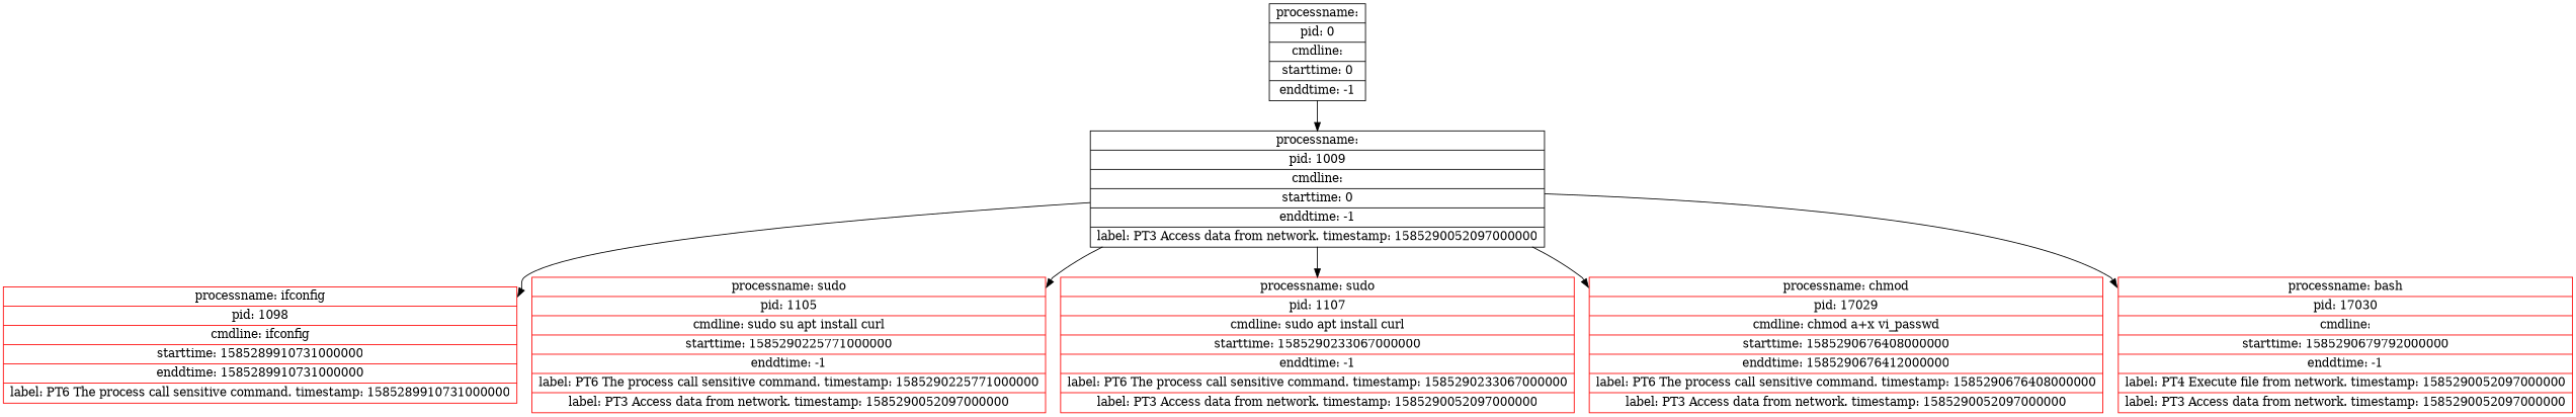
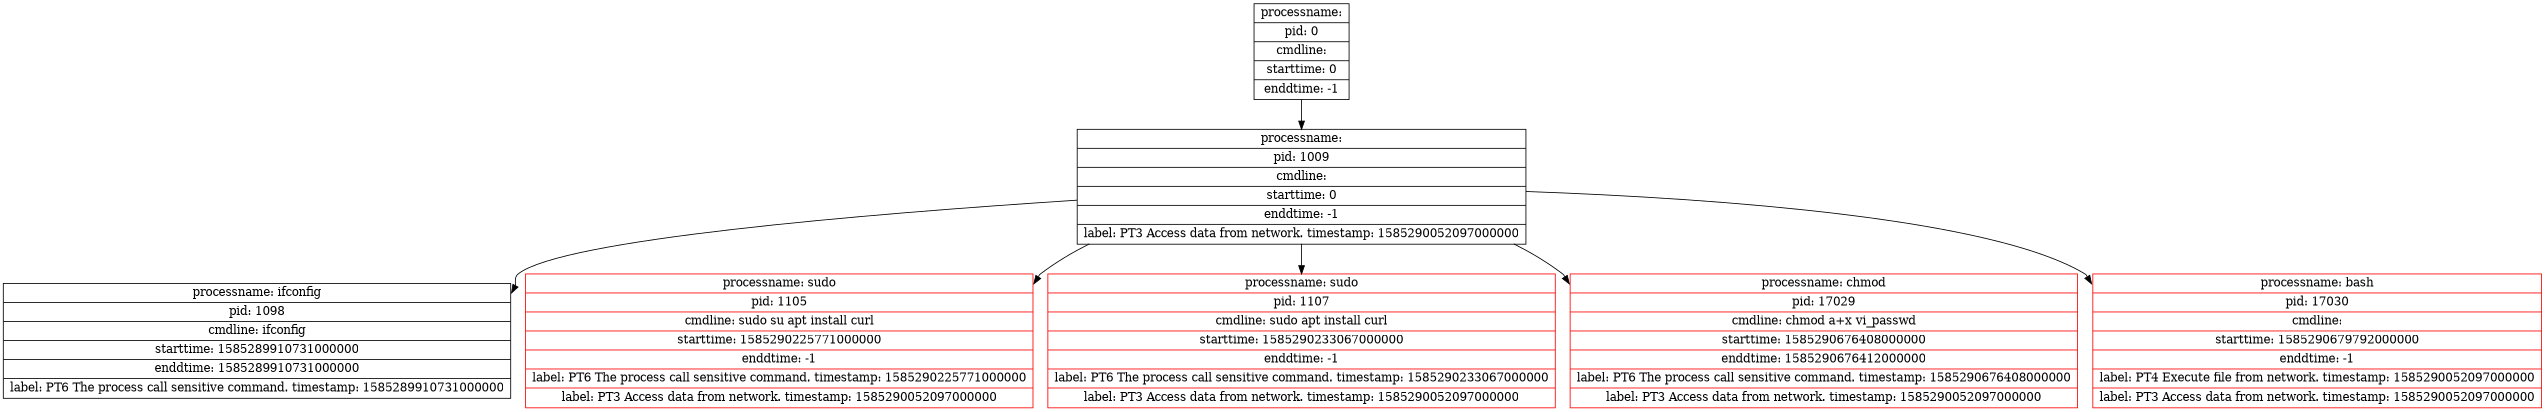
  digraph {
    node [color=red shape=record]
    edge [headport=head]
-   n1 [label="{<head>processname: ifconfig | pid: 1098 | cmdline: ifconfig | starttime: 1585289910731000000 | enddtime: 1585289910731000000 | label: PT6 The process call sensitive command. timestamp: 1585289910731000000}"]
+   n1 [color=black label="{<head>processname: ifconfig | pid: 1098 | cmdline: ifconfig | starttime: 1585289910731000000 | enddtime: 1585289910731000000 | label: PT6 The process call sensitive command. timestamp: 1585289910731000000}"]
    n2 [label="{<head>processname:  | pid: 1009 | cmdline:  | starttime: 0 | enddtime: -1 | label: PT3 Access data from network. timestamp: 1585290052097000000}" color=""]
    n3 [label="{<head>processname: sudo | pid: 1105 | cmdline: sudo su apt install curl | starttime: 1585290225771000000 | enddtime: -1 | label: PT6 The process call sensitive command. timestamp: 1585290225771000000 | label: PT3 Access data from network. timestamp: 1585290052097000000}"]
    n4 [label="{<head>processname: sudo | pid: 1107 | cmdline: sudo apt install curl | starttime: 1585290233067000000 | enddtime: -1 | label: PT6 The process call sensitive command. timestamp: 1585290233067000000 | label: PT3 Access data from network. timestamp: 1585290052097000000}"]
    n5 [label="{<head>processname: chmod | pid: 17029 | cmdline: chmod a+x vi_passwd | starttime: 1585290676408000000 | enddtime: 1585290676412000000 | label: PT6 The process call sensitive command. timestamp: 1585290676408000000 | label: PT3 Access data from network. timestamp: 1585290052097000000}"]
    n6 [label="{<head>processname: bash | pid: 17030 | cmdline:  | starttime: 1585290679792000000 | enddtime: -1 | label: PT4 Execute file from network. timestamp: 1585290052097000000 | label: PT3 Access data from network. timestamp: 1585290052097000000}"]
    n7 [label="{<head>processname:  | pid: 0 | cmdline:  | starttime: 0 | enddtime: -1}" color=""]
    n2 -> n1
    n2 -> n3
    n2 -> n4
    n2 -> n5
    n2 -> n6
    n7 -> n2
  }
